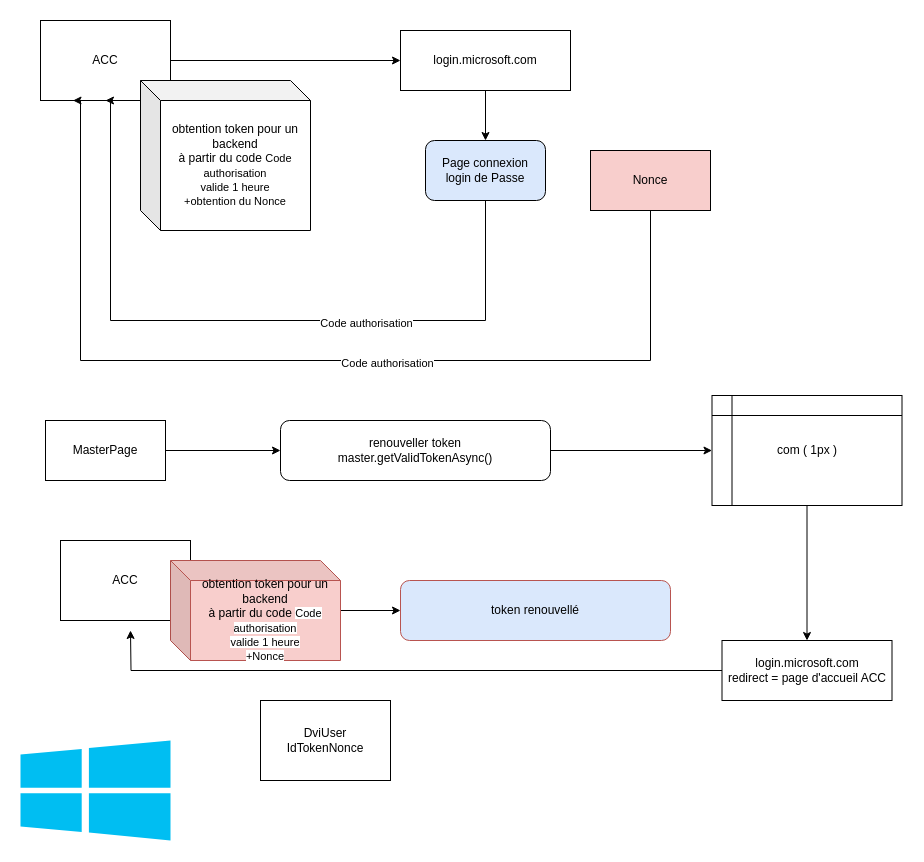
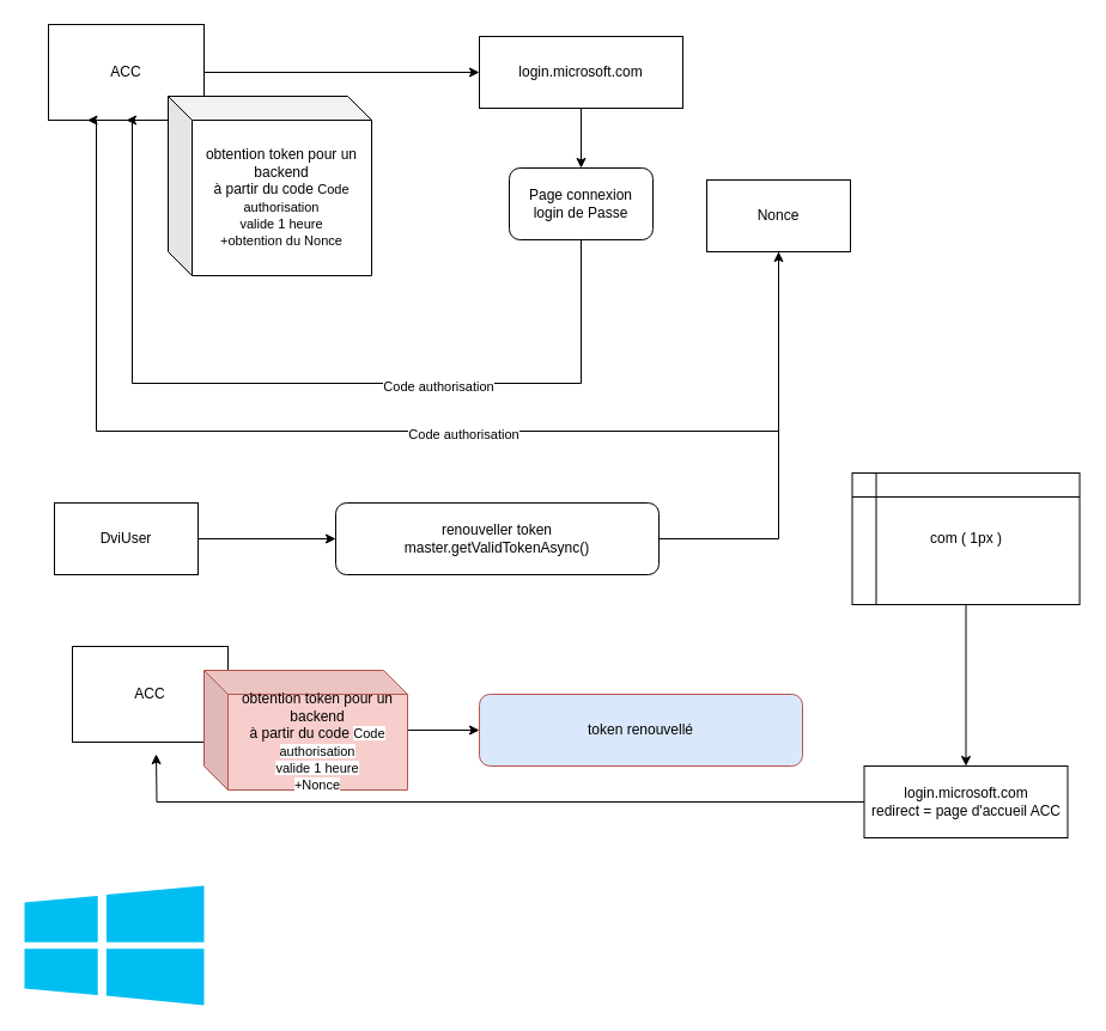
  <mxCell id="0" />
  <mxCell id="1" parent="0" />
  <mxCell id="2" style="edgeStyle=orthogonalEdgeStyle;rounded=0;orthogonalLoop=1;jettySize=auto;html=1;entryX=0;entryY=0.5;entryDx=0;entryDy=0;" edge="1" parent="1" source="3" target="5"><mxGeometry relative="1" as="geometry" /></mxCell>
  <mxCell id="3" value="ACC" style="rounded=0;whiteSpace=wrap;html=1;" vertex="1" parent="1"><mxGeometry x="40" y="20" width="130" height="80" as="geometry" /></mxCell>
  <mxCell id="4" style="edgeStyle=orthogonalEdgeStyle;rounded=0;orthogonalLoop=1;jettySize=auto;html=1;" edge="1" parent="1" source="5" target="8"><mxGeometry relative="1" as="geometry" /></mxCell>
  <mxCell id="5" value="login.microsoft.com" style="rounded=0;whiteSpace=wrap;html=1;" vertex="1" parent="1"><mxGeometry x="400" y="30" width="170" height="60" as="geometry" /></mxCell>
  <mxCell id="6" style="edgeStyle=orthogonalEdgeStyle;rounded=0;orthogonalLoop=1;jettySize=auto;html=1;entryX=0.5;entryY=1;entryDx=0;entryDy=0;exitX=0.5;exitY=1;exitDx=0;exitDy=0;" edge="1" parent="1" source="8" target="3"><mxGeometry relative="1" as="geometry"><Array as="points"><mxPoint x="485" y="320" /><mxPoint x="110" y="320" /></Array></mxGeometry></mxCell>
  <mxCell id="7" value="Code authorisation" style="edgeLabel;html=1;align=center;verticalAlign=middle;resizable=0;points=[];" vertex="1" connectable="0" parent="6"><mxGeometry x="-0.333" y="2" relative="1" as="geometry"><mxPoint as="offset" /></mxGeometry></mxCell>
- <mxCell id="8" value="Page connexion&lt;br&gt;login de Passe" style="rounded=1;whiteSpace=wrap;html=1;fillColor=#dae8fc;" vertex="1" parent="1"><mxGeometry x="425" y="140" width="120" height="60" as="geometry" /></mxCell>
+ <mxCell id="8" value="Page connexion&lt;br&gt;login de Passe" style="rounded=1;whiteSpace=wrap;html=1;" vertex="1" parent="1"><mxGeometry x="425" y="140" width="120" height="60" as="geometry" /></mxCell>
  <mxCell id="9" style="edgeStyle=orthogonalEdgeStyle;rounded=0;orthogonalLoop=1;jettySize=auto;html=1;entryX=0.25;entryY=1;entryDx=0;entryDy=0;" edge="1" parent="1" source="11" target="3"><mxGeometry relative="1" as="geometry"><Array as="points"><mxPoint x="650" y="360" /><mxPoint x="80" y="360" /></Array></mxGeometry></mxCell>
  <mxCell id="10" value="Code authorisation" style="edgeLabel;html=1;align=center;verticalAlign=middle;resizable=0;points=[];" vertex="1" connectable="0" parent="9"><mxGeometry x="-0.161" y="2" relative="1" as="geometry"><mxPoint as="offset" /></mxGeometry></mxCell>
- <mxCell id="11" value="Nonce" style="rounded=0;whiteSpace=wrap;html=1;fillColor=#f8cecc;" vertex="1" parent="1"><mxGeometry x="590" y="150" width="120" height="60" as="geometry" /></mxCell>
+ <mxCell id="11" value="Nonce" style="rounded=0;whiteSpace=wrap;html=1;" vertex="1" parent="1"><mxGeometry x="590" y="150" width="120" height="60" as="geometry" /></mxCell>
  <mxCell id="12" style="edgeStyle=orthogonalEdgeStyle;rounded=0;orthogonalLoop=1;jettySize=auto;html=1;" edge="1" parent="1" source="13" target="16"><mxGeometry relative="1" as="geometry" /></mxCell>
- <mxCell id="13" value="MasterPage" style="rounded=0;whiteSpace=wrap;html=1;" vertex="1" parent="1"><mxGeometry x="45" y="420" width="120" height="60" as="geometry" /></mxCell>
+ <mxCell id="13" value="DviUser" style="rounded=0;whiteSpace=wrap;html=1;" vertex="1" parent="1"><mxGeometry x="45" y="420" width="120" height="60" as="geometry" /></mxCell>
  <mxCell id="14" value="obtention token pour un backend&lt;br&gt;à partir du code&amp;nbsp;&lt;span style=&quot;font-size: 11px ; background-color: rgb(255 , 255 , 255)&quot;&gt;Code authorisation&lt;br&gt;valide 1 heure&lt;br&gt;+obtention du Nonce&lt;br&gt;&lt;/span&gt;" style="shape=cube;whiteSpace=wrap;html=1;boundedLbl=1;backgroundOutline=1;darkOpacity=0.05;darkOpacity2=0.1;" vertex="1" parent="1"><mxGeometry x="140" y="80" width="170" height="150" as="geometry" /></mxCell>
- <mxCell id="15" style="edgeStyle=orthogonalEdgeStyle;rounded=0;orthogonalLoop=1;jettySize=auto;html=1;" edge="1" parent="1" source="16" target="18"><mxGeometry relative="1" as="geometry" /></mxCell>
+ <mxCell id="15" style="edgeStyle=orthogonalEdgeStyle;rounded=0;orthogonalLoop=1;jettySize=auto;html=1;" edge="1" parent="1" source="16" target="11"><mxGeometry relative="1" as="geometry" /></mxCell>
  <mxCell id="16" value="renouveller token&lt;br&gt;master.getValidTokenAsync()" style="rounded=1;whiteSpace=wrap;html=1;" vertex="1" parent="1"><mxGeometry x="280" y="420" width="270" height="60" as="geometry" /></mxCell>
  <mxCell id="17" style="edgeStyle=orthogonalEdgeStyle;rounded=0;orthogonalLoop=1;jettySize=auto;html=1;entryX=0.5;entryY=0;entryDx=0;entryDy=0;" edge="1" parent="1" source="18" target="20"><mxGeometry relative="1" as="geometry" /></mxCell>
  <mxCell id="18" value="com ( 1px )" style="shape=internalStorage;whiteSpace=wrap;html=1;backgroundOutline=1;" vertex="1" parent="1"><mxGeometry x="711.5" y="395" width="190" height="110" as="geometry" /></mxCell>
  <mxCell id="19" style="edgeStyle=orthogonalEdgeStyle;rounded=0;orthogonalLoop=1;jettySize=auto;html=1;" edge="1" parent="1" source="20"><mxGeometry relative="1" as="geometry"><mxPoint x="130" y="630" as="targetPoint" /></mxGeometry></mxCell>
  <mxCell id="20" value="login.microsoft.com&lt;br&gt;redirect = page d'accueil ACC" style="rounded=0;whiteSpace=wrap;html=1;" vertex="1" parent="1"><mxGeometry x="721.5" y="640" width="170" height="60" as="geometry" /></mxCell>
  <mxCell id="21" value="ACC" style="rounded=0;whiteSpace=wrap;html=1;" vertex="1" parent="1"><mxGeometry x="60" y="540" width="130" height="80" as="geometry" /></mxCell>
  <mxCell id="22" style="edgeStyle=orthogonalEdgeStyle;rounded=0;orthogonalLoop=1;jettySize=auto;html=1;entryX=0;entryY=0.5;entryDx=0;entryDy=0;" edge="1" parent="1" source="23" target="24"><mxGeometry relative="1" as="geometry" /></mxCell>
  <mxCell id="23" value="obtention token pour un backend&lt;br&gt;à partir du code&amp;nbsp;&lt;span style=&quot;font-size: 11px ; background-color: rgb(255 , 255 , 255)&quot;&gt;Code authorisation&lt;br&gt;valide 1 heure&lt;br&gt;+Nonce&lt;br&gt;&lt;/span&gt;" style="shape=cube;whiteSpace=wrap;html=1;boundedLbl=1;backgroundOutline=1;darkOpacity=0.05;darkOpacity2=0.1;fillColor=#f8cecc;strokeColor=#b85450;" vertex="1" parent="1"><mxGeometry x="170" y="560" width="170" height="100" as="geometry" /></mxCell>
  <mxCell id="24" value="token renouvellé" style="rounded=1;whiteSpace=wrap;html=1;fillColor=#dae8fc;strokeColor=#b85450;" vertex="1" parent="1"><mxGeometry x="400" y="580" width="270" height="60" as="geometry" /></mxCell>
- <mxCell id="25" value="DviUser&lt;br&gt;IdTokenNonce" style="rounded=0;whiteSpace=wrap;html=1;" vertex="1" parent="1"><mxGeometry x="260" y="700" width="130" height="80" as="geometry" /></mxCell>
  <mxCell id="26" value="" style="verticalLabelPosition=bottom;html=1;verticalAlign=top;align=center;strokeColor=none;fillColor=#00BEF2;shape=mxgraph.azure.azure_instance;" vertex="1" parent="1"><mxGeometry x="20" y="740" width="150" height="100" as="geometry" /></mxCell>
